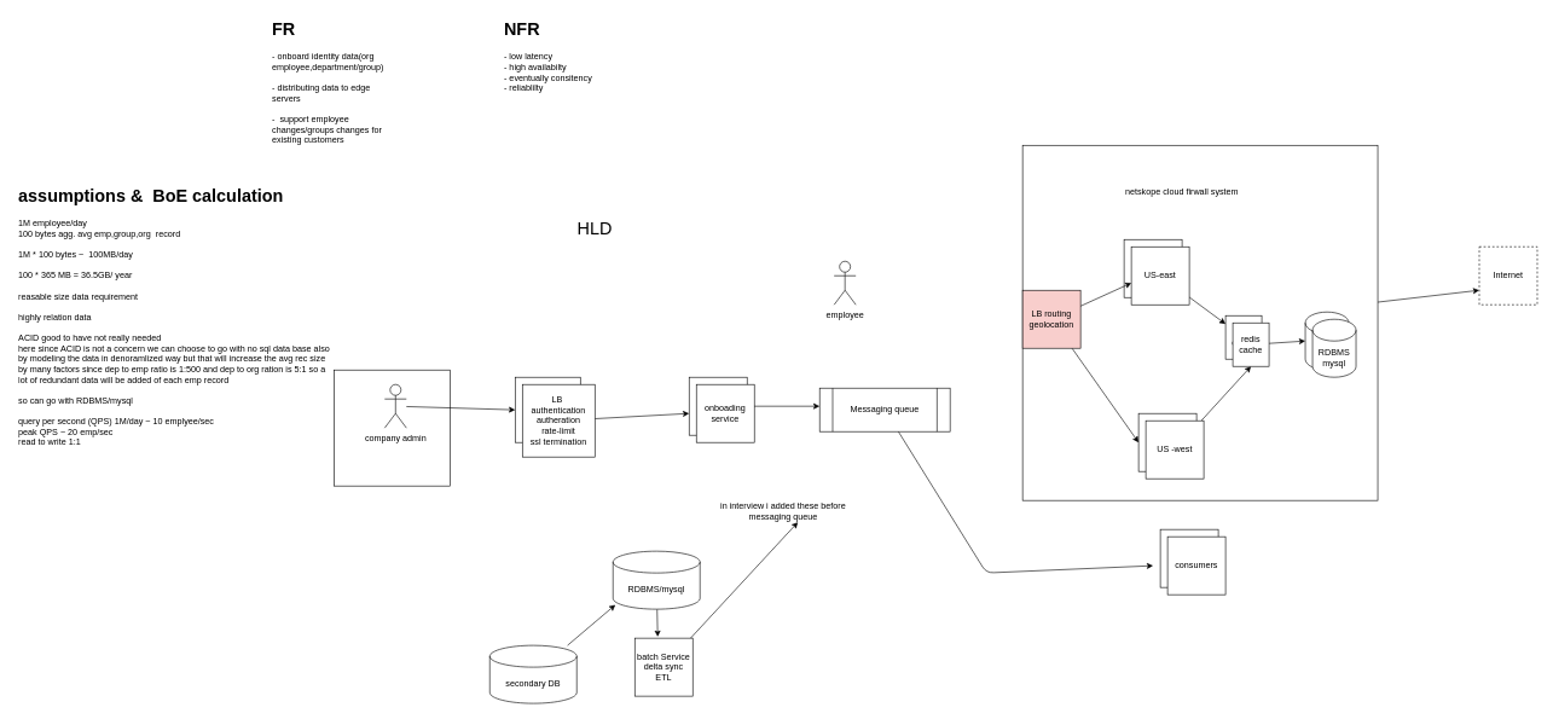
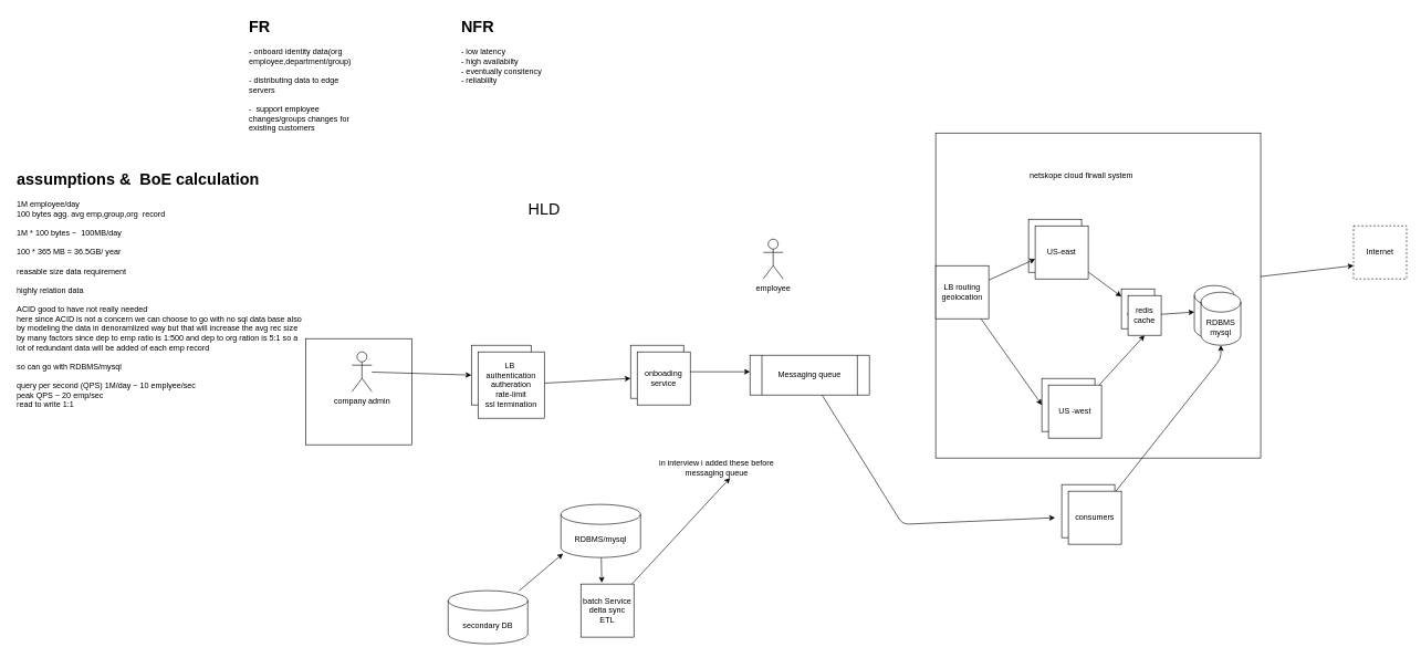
  <mxCell id="0" />
  <mxCell id="1" parent="0" />
  <mxCell id="2" value="" style="whiteSpace=wrap;html=1;aspect=fixed;" vertex="1" parent="1"><mxGeometry x="460" y="510" width="160" height="160" as="geometry" /></mxCell>
  <mxCell id="3" value="&lt;h1&gt;FR&lt;/h1&gt;&lt;div&gt;- onboard identity data(org employee,department/group)&lt;/div&gt;&lt;div&gt;&lt;br&gt;&lt;/div&gt;&lt;div&gt;- distributing data to edge servers&amp;nbsp;&amp;nbsp;&lt;/div&gt;&lt;div&gt;&lt;br&gt;&lt;/div&gt;&lt;div&gt;-&amp;nbsp; support employee changes/groups changes for existing customers&lt;/div&gt;" style="text;html=1;strokeColor=none;fillColor=none;spacing=5;spacingTop=-20;whiteSpace=wrap;overflow=hidden;rounded=0;" vertex="1" parent="1"><mxGeometry x="370" y="20" width="190" height="190" as="geometry" /></mxCell>
  <mxCell id="4" value="&lt;h1&gt;NFR&lt;/h1&gt;&lt;div&gt;- low latency&lt;/div&gt;&lt;div&gt;- high availabilty&lt;/div&gt;&lt;div&gt;- eventually consitency&amp;nbsp;&lt;/div&gt;&lt;div&gt;- reliablilty&lt;/div&gt;" style="text;html=1;strokeColor=none;fillColor=none;spacing=5;spacingTop=-20;whiteSpace=wrap;overflow=hidden;rounded=0;" vertex="1" parent="1"><mxGeometry x="690" y="20" width="190" height="120" as="geometry" /></mxCell>
  <mxCell id="5" value="&lt;h1&gt;assumptions &amp;amp;&amp;nbsp; BoE calculation&lt;/h1&gt;&lt;div&gt;1M employee/day&lt;/div&gt;&lt;div&gt;100 bytes agg. avg emp,group,org&amp;nbsp; record&lt;/div&gt;&lt;div&gt;&lt;br&gt;&lt;/div&gt;&lt;div&gt;1M * 100 bytes ~&amp;nbsp; 100MB/day&lt;/div&gt;&lt;div&gt;&lt;br&gt;&lt;/div&gt;&lt;div&gt;100 * 365 MB = 36.5GB/ year&lt;/div&gt;&lt;div&gt;&lt;br&gt;&lt;/div&gt;&lt;div&gt;&lt;span style=&quot;background-color: initial;&quot;&gt;reasable size data requirement&amp;nbsp;&lt;/span&gt;&lt;br&gt;&lt;/div&gt;&lt;div&gt;&lt;br&gt;&lt;/div&gt;&lt;div&gt;highly relation data&lt;/div&gt;&lt;div&gt;&lt;br&gt;&lt;/div&gt;&lt;div&gt;ACID good to have not really needed&lt;/div&gt;&lt;div&gt;here since ACID is not a concern we can choose to go with no sql data base also by modeling the data in denoramlized way but that will increase the avg rec size by many factors since dep to emp ratio is 1:500 and dep to org ration is 5:1 so a lot of redundant data will be added of each emp record&lt;/div&gt;&lt;div&gt;&lt;br&gt;&lt;/div&gt;&lt;div&gt;so can go with&amp;nbsp;&lt;span style=&quot;background-color: initial;&quot;&gt;RDBMS/mysql&lt;/span&gt;&lt;/div&gt;&lt;div&gt;&lt;br&gt;&lt;/div&gt;&lt;div&gt;query per second (QPS) 1M/day ~ 10 emplyee/sec&lt;/div&gt;&lt;div&gt;peak QPS ~ 20 emp/sec&lt;/div&gt;&lt;div&gt;read to write 1:1&lt;/div&gt;" style="text;html=1;strokeColor=none;fillColor=none;spacing=5;spacingTop=-20;whiteSpace=wrap;overflow=hidden;rounded=0;" vertex="1" parent="1"><mxGeometry x="20" y="250" width="440" height="390" as="geometry" /></mxCell>
  <mxCell id="6" value="&lt;font style=&quot;font-size: 24px;&quot;&gt;HLD&lt;/font&gt;" style="text;html=1;strokeColor=none;fillColor=none;align=center;verticalAlign=middle;whiteSpace=wrap;rounded=0;" vertex="1" parent="1"><mxGeometry x="790" y="300" width="60" height="30" as="geometry" /></mxCell>
  <mxCell id="7" value="LB&amp;nbsp;" style="whiteSpace=wrap;html=1;aspect=fixed;" vertex="1" parent="1"><mxGeometry x="710" y="520" width="90" height="90" as="geometry" /></mxCell>
  <mxCell id="8" style="edgeStyle=none;html=1;entryX=0;entryY=0.5;entryDx=0;entryDy=0;" edge="1" parent="1" source="9" target="7"><mxGeometry relative="1" as="geometry" /></mxCell>
  <mxCell id="9" value="company admin" style="shape=umlActor;verticalLabelPosition=bottom;verticalAlign=top;html=1;outlineConnect=0;" vertex="1" parent="1"><mxGeometry x="530" y="530" width="30" height="60" as="geometry" /></mxCell>
  <mxCell id="10" style="edgeStyle=none;html=1;entryX=0;entryY=0.625;entryDx=0;entryDy=0;entryPerimeter=0;" edge="1" parent="1" source="11" target="13"><mxGeometry relative="1" as="geometry" /></mxCell>
  <mxCell id="11" value="LB&amp;nbsp;&lt;br&gt;authentication&lt;br&gt;autheration&lt;br&gt;rate-limit&lt;br&gt;ssl termination" style="whiteSpace=wrap;html=1;aspect=fixed;" vertex="1" parent="1"><mxGeometry x="720" y="530" width="100" height="100" as="geometry" /></mxCell>
  <mxCell id="12" style="edgeStyle=none;html=1;" edge="1" parent="1" source="13"><mxGeometry relative="1" as="geometry"><mxPoint x="1130" y="560" as="targetPoint" /></mxGeometry></mxCell>
  <mxCell id="13" value="onboading service" style="whiteSpace=wrap;html=1;aspect=fixed;" vertex="1" parent="1"><mxGeometry x="950" y="520" width="80" height="80" as="geometry" /></mxCell>
  <mxCell id="14" style="edgeStyle=none;html=1;entryX=0.395;entryY=-0.025;entryDx=0;entryDy=0;entryPerimeter=0;" edge="1" parent="1" source="15" target="38"><mxGeometry relative="1" as="geometry" /></mxCell>
  <mxCell id="15" value="RDBMS/mysql" style="shape=cylinder3;whiteSpace=wrap;html=1;boundedLbl=1;backgroundOutline=1;size=15;" vertex="1" parent="1"><mxGeometry x="845" y="760" width="120" height="80" as="geometry" /></mxCell>
  <mxCell id="16" value="onboading service" style="whiteSpace=wrap;html=1;aspect=fixed;" vertex="1" parent="1"><mxGeometry x="960" y="530" width="80" height="80" as="geometry" /></mxCell>
  <mxCell id="17" style="edgeStyle=none;html=1;entryX=0.027;entryY=0.925;entryDx=0;entryDy=0;entryPerimeter=0;" edge="1" parent="1" source="18" target="15"><mxGeometry relative="1" as="geometry" /></mxCell>
  <mxCell id="18" value="secondary DB" style="shape=cylinder3;whiteSpace=wrap;html=1;boundedLbl=1;backgroundOutline=1;size=15;" vertex="1" parent="1"><mxGeometry x="675" y="890" width="120" height="80" as="geometry" /></mxCell>
  <mxCell id="19" style="edgeStyle=none;html=1;entryX=0;entryY=0.75;entryDx=0;entryDy=0;" edge="1" parent="1" source="20" target="34"><mxGeometry relative="1" as="geometry" /></mxCell>
  <mxCell id="20" value="" style="whiteSpace=wrap;html=1;aspect=fixed;" vertex="1" parent="1"><mxGeometry x="1410" y="200" width="490" height="490" as="geometry" /></mxCell>
  <mxCell id="21" value="netskope cloud firwall system" style="text;html=1;strokeColor=none;fillColor=none;align=center;verticalAlign=middle;whiteSpace=wrap;rounded=0;" vertex="1" parent="1"><mxGeometry x="1550" y="250" width="160" height="30" as="geometry" /></mxCell>
  <mxCell id="22" value="" style="whiteSpace=wrap;html=1;aspect=fixed;" vertex="1" parent="1"><mxGeometry x="1550" y="330" width="80" height="80" as="geometry" /></mxCell>
  <mxCell id="23" style="edgeStyle=none;html=1;" edge="1" parent="1" source="24" target="39"><mxGeometry relative="1" as="geometry" /></mxCell>
  <mxCell id="24" value="US-east" style="whiteSpace=wrap;html=1;aspect=fixed;" vertex="1" parent="1"><mxGeometry x="1560" y="340" width="80" height="80" as="geometry" /></mxCell>
  <mxCell id="25" value="" style="whiteSpace=wrap;html=1;aspect=fixed;" vertex="1" parent="1"><mxGeometry x="1570" y="570" width="80" height="80" as="geometry" /></mxCell>
  <mxCell id="26" style="edgeStyle=none;html=1;entryX=0.5;entryY=1;entryDx=0;entryDy=0;fontSize=24;" edge="1" parent="1" source="27" target="41"><mxGeometry relative="1" as="geometry" /></mxCell>
  <mxCell id="27" value="US -west" style="whiteSpace=wrap;html=1;aspect=fixed;" vertex="1" parent="1"><mxGeometry x="1580" y="580" width="80" height="80" as="geometry" /></mxCell>
  <mxCell id="28" style="edgeStyle=none;html=1;" edge="1" parent="1" source="32" target="20"><mxGeometry relative="1" as="geometry" /></mxCell>
  <mxCell id="29" style="edgeStyle=none;html=1;" edge="1" parent="1" source="32" target="20"><mxGeometry relative="1" as="geometry" /></mxCell>
  <mxCell id="30" style="edgeStyle=none;html=1;entryX=0;entryY=0.625;entryDx=0;entryDy=0;entryPerimeter=0;" edge="1" parent="1" source="32" target="24"><mxGeometry relative="1" as="geometry" /></mxCell>
  <mxCell id="31" style="edgeStyle=none;html=1;entryX=0;entryY=0.5;entryDx=0;entryDy=0;" edge="1" parent="1" source="32" target="25"><mxGeometry relative="1" as="geometry" /></mxCell>
- <mxCell id="32" value="LB routing geolocation" style="whiteSpace=wrap;html=1;aspect=fixed;fillColor=#f8cecc;" vertex="1" parent="1"><mxGeometry x="1410" y="400" width="80" height="80" as="geometry" /></mxCell>
+ <mxCell id="32" value="LB routing geolocation" style="whiteSpace=wrap;html=1;aspect=fixed;" vertex="1" parent="1"><mxGeometry x="1410" y="400" width="80" height="80" as="geometry" /></mxCell>
  <mxCell id="33" value="employee" style="shape=umlActor;verticalLabelPosition=bottom;verticalAlign=top;html=1;outlineConnect=0;" vertex="1" parent="1"><mxGeometry x="1150" y="360" width="30" height="60" as="geometry" /></mxCell>
  <mxCell id="34" value="Internet" style="whiteSpace=wrap;html=1;aspect=fixed;dashed=1;" vertex="1" parent="1"><mxGeometry x="2040" y="340" width="80" height="80" as="geometry" /></mxCell>
  <mxCell id="35" style="edgeStyle=none;html=1;fontSize=12;" edge="1" parent="1" source="36"><mxGeometry relative="1" as="geometry"><mxPoint x="1590" y="780" as="targetPoint" /><Array as="points"><mxPoint x="1360" y="790" /></Array></mxGeometry></mxCell>
  <mxCell id="36" value="Messaging queue" style="shape=process;whiteSpace=wrap;html=1;backgroundOutline=1;" vertex="1" parent="1"><mxGeometry x="1130" y="535" width="180" height="60" as="geometry" /></mxCell>
  <mxCell id="37" style="edgeStyle=none;html=1;" edge="1" parent="1" source="38"><mxGeometry relative="1" as="geometry"><mxPoint x="1100" y="720" as="targetPoint" /></mxGeometry></mxCell>
  <mxCell id="38" value="batch Service&lt;br&gt;delta sync&lt;br&gt;ETL" style="whiteSpace=wrap;html=1;aspect=fixed;" vertex="1" parent="1"><mxGeometry x="875" y="880" width="80" height="80" as="geometry" /></mxCell>
  <mxCell id="39" value="redis cache" style="rounded=0;whiteSpace=wrap;html=1;" vertex="1" parent="1"><mxGeometry x="1690" y="435" width="50" height="60" as="geometry" /></mxCell>
  <mxCell id="40" style="edgeStyle=none;html=1;entryX=0;entryY=0.5;entryDx=0;entryDy=0;entryPerimeter=0;" edge="1" parent="1" source="41" target="42"><mxGeometry relative="1" as="geometry" /></mxCell>
  <mxCell id="41" value="redis cache" style="rounded=0;whiteSpace=wrap;html=1;" vertex="1" parent="1"><mxGeometry x="1700" y="445" width="50" height="60" as="geometry" /></mxCell>
  <mxCell id="42" value="" style="shape=cylinder3;whiteSpace=wrap;html=1;boundedLbl=1;backgroundOutline=1;size=15;" vertex="1" parent="1"><mxGeometry x="1800" y="430" width="60" height="80" as="geometry" /></mxCell>
  <mxCell id="43" value="RDBMS&lt;br&gt;mysql" style="shape=cylinder3;whiteSpace=wrap;html=1;boundedLbl=1;backgroundOutline=1;size=15;" vertex="1" parent="1"><mxGeometry x="1810" y="440" width="60" height="80" as="geometry" /></mxCell>
  <mxCell id="44" value="in interview i added these before messaging queue" style="text;html=1;strokeColor=none;fillColor=none;align=center;verticalAlign=middle;whiteSpace=wrap;rounded=0;fontSize=12;" vertex="1" parent="1"><mxGeometry x="990" y="690" width="180" height="30" as="geometry" /></mxCell>
  <mxCell id="45" value="" style="whiteSpace=wrap;html=1;aspect=fixed;fontSize=12;" vertex="1" parent="1"><mxGeometry x="1600" y="730" width="80" height="80" as="geometry" /></mxCell>
+ <mxCell id="46" style="edgeStyle=none;html=1;fontSize=12;entryX=0.5;entryY=1;entryDx=0;entryDy=0;entryPerimeter=0;" edge="1" parent="1" source="47" target="43"><mxGeometry relative="1" as="geometry"><Array as="points"><mxPoint x="1840" y="540" /></Array></mxGeometry></mxCell>
  <mxCell id="47" value="consumers" style="whiteSpace=wrap;html=1;aspect=fixed;fontSize=12;" vertex="1" parent="1"><mxGeometry x="1610" y="740" width="80" height="80" as="geometry" /></mxCell>
